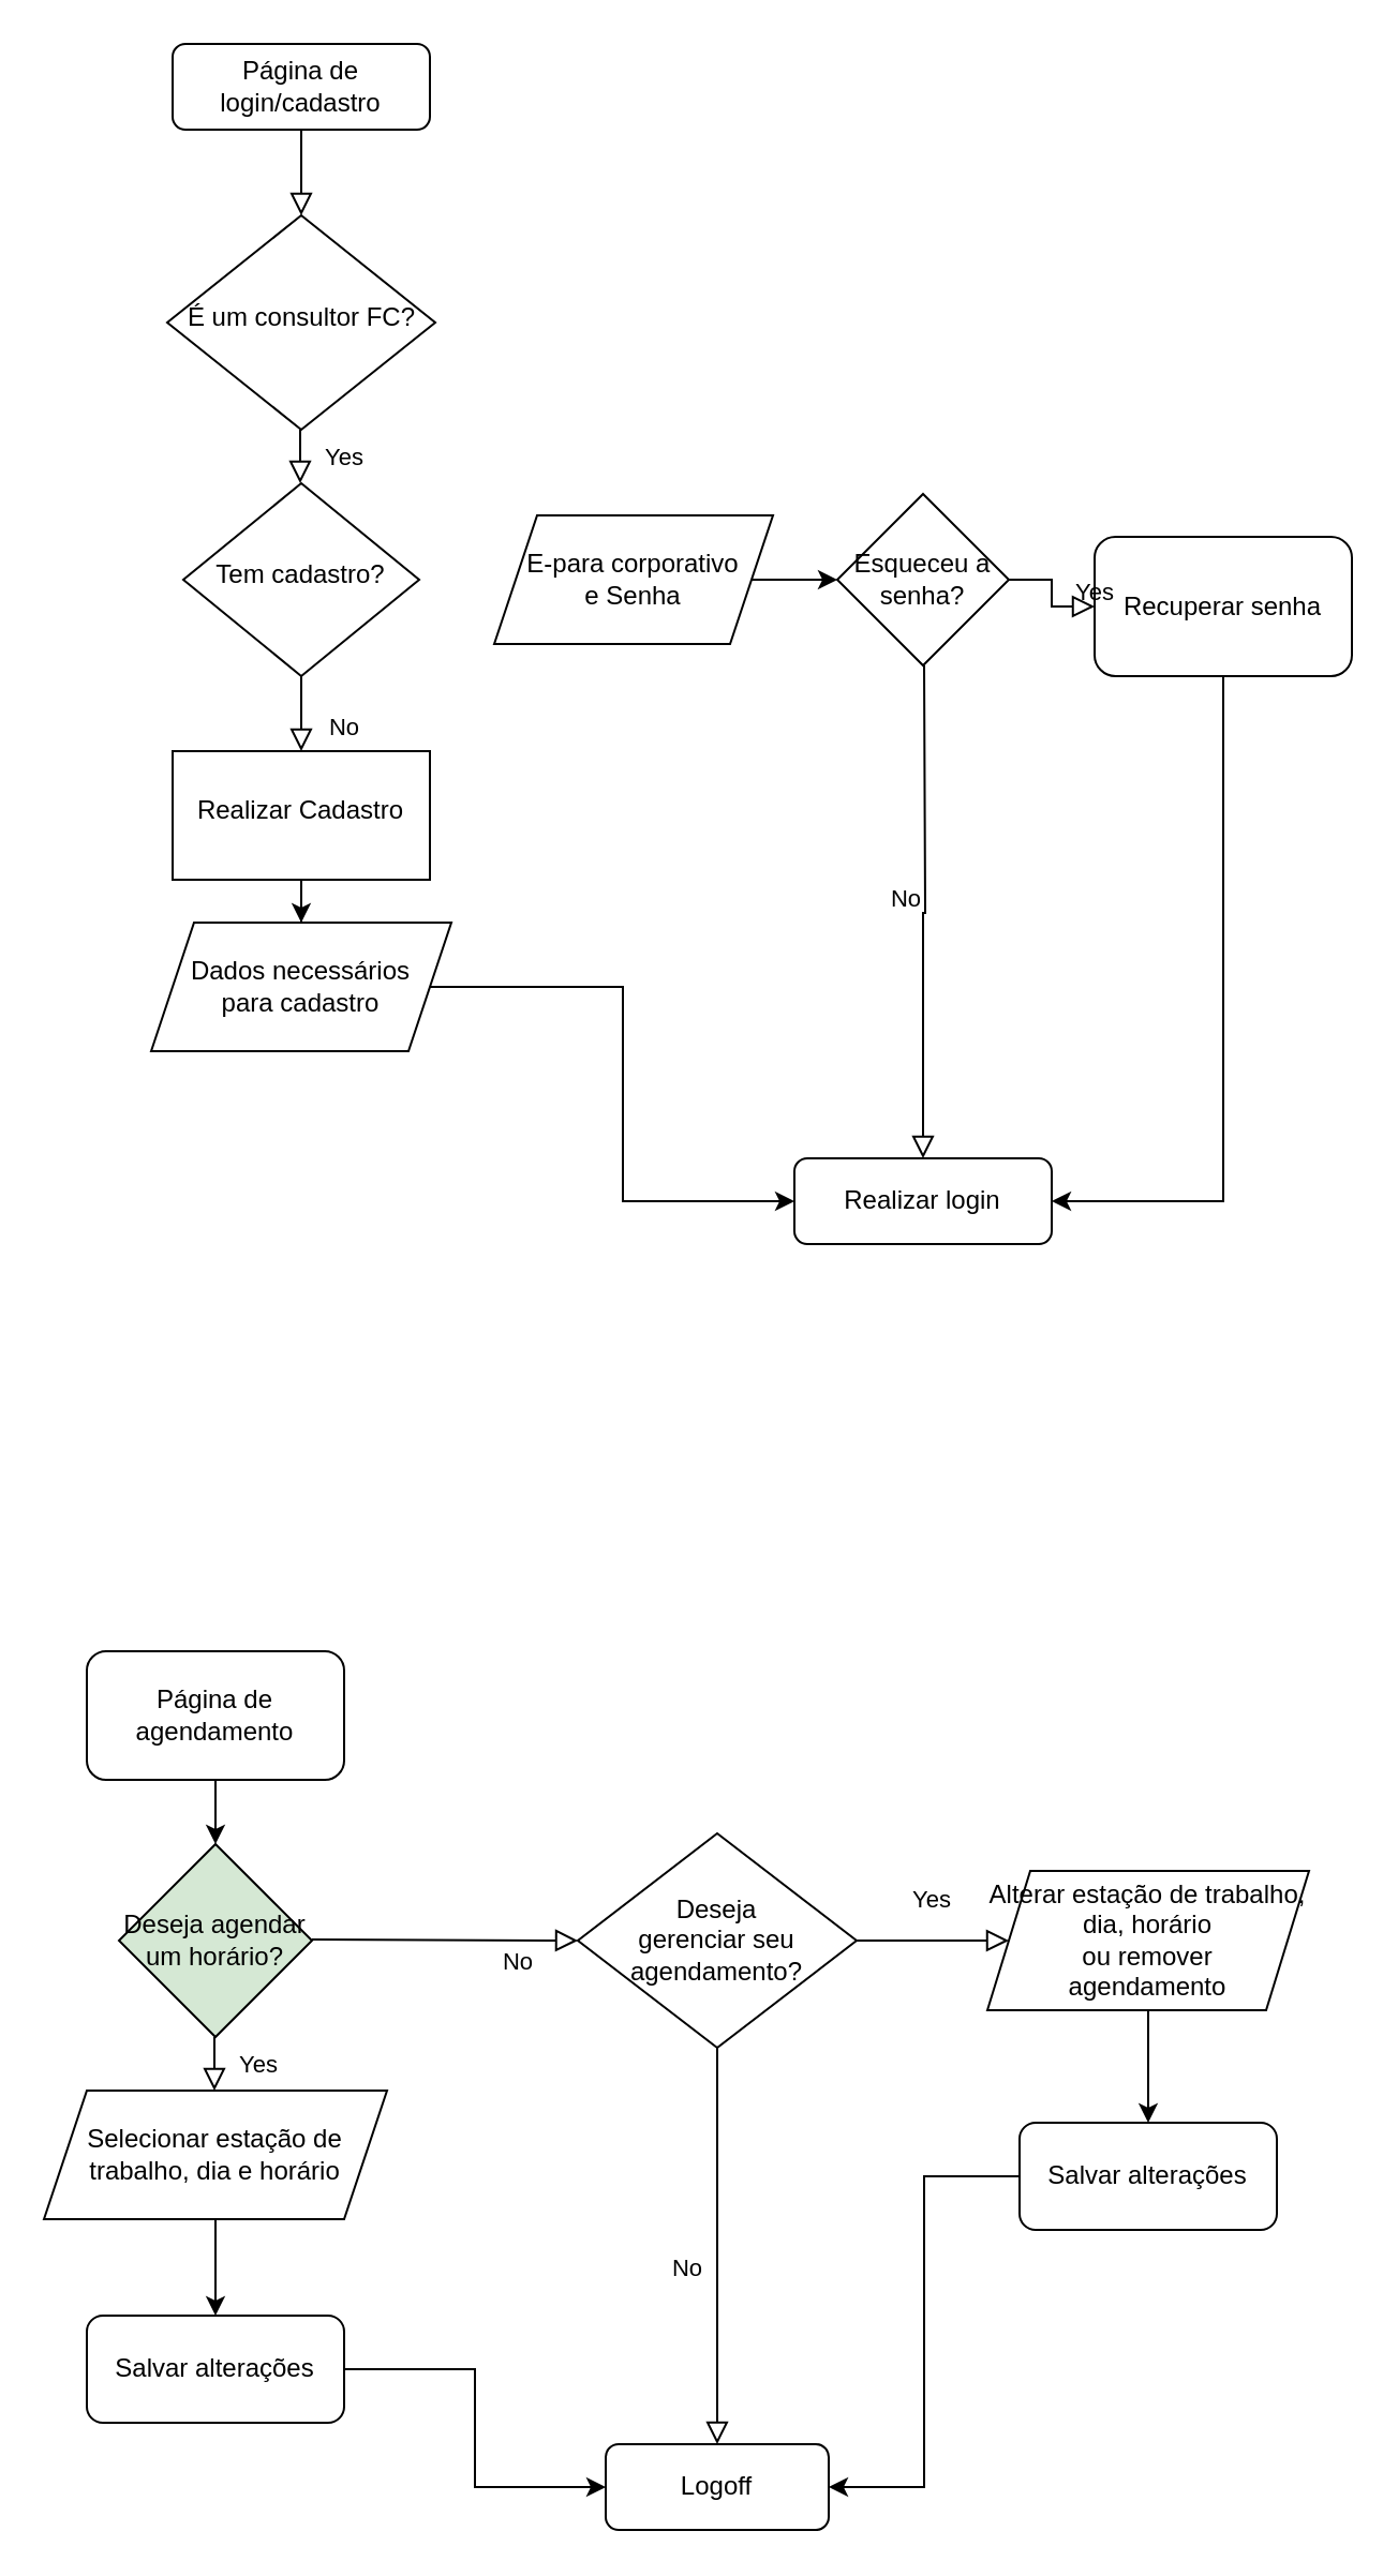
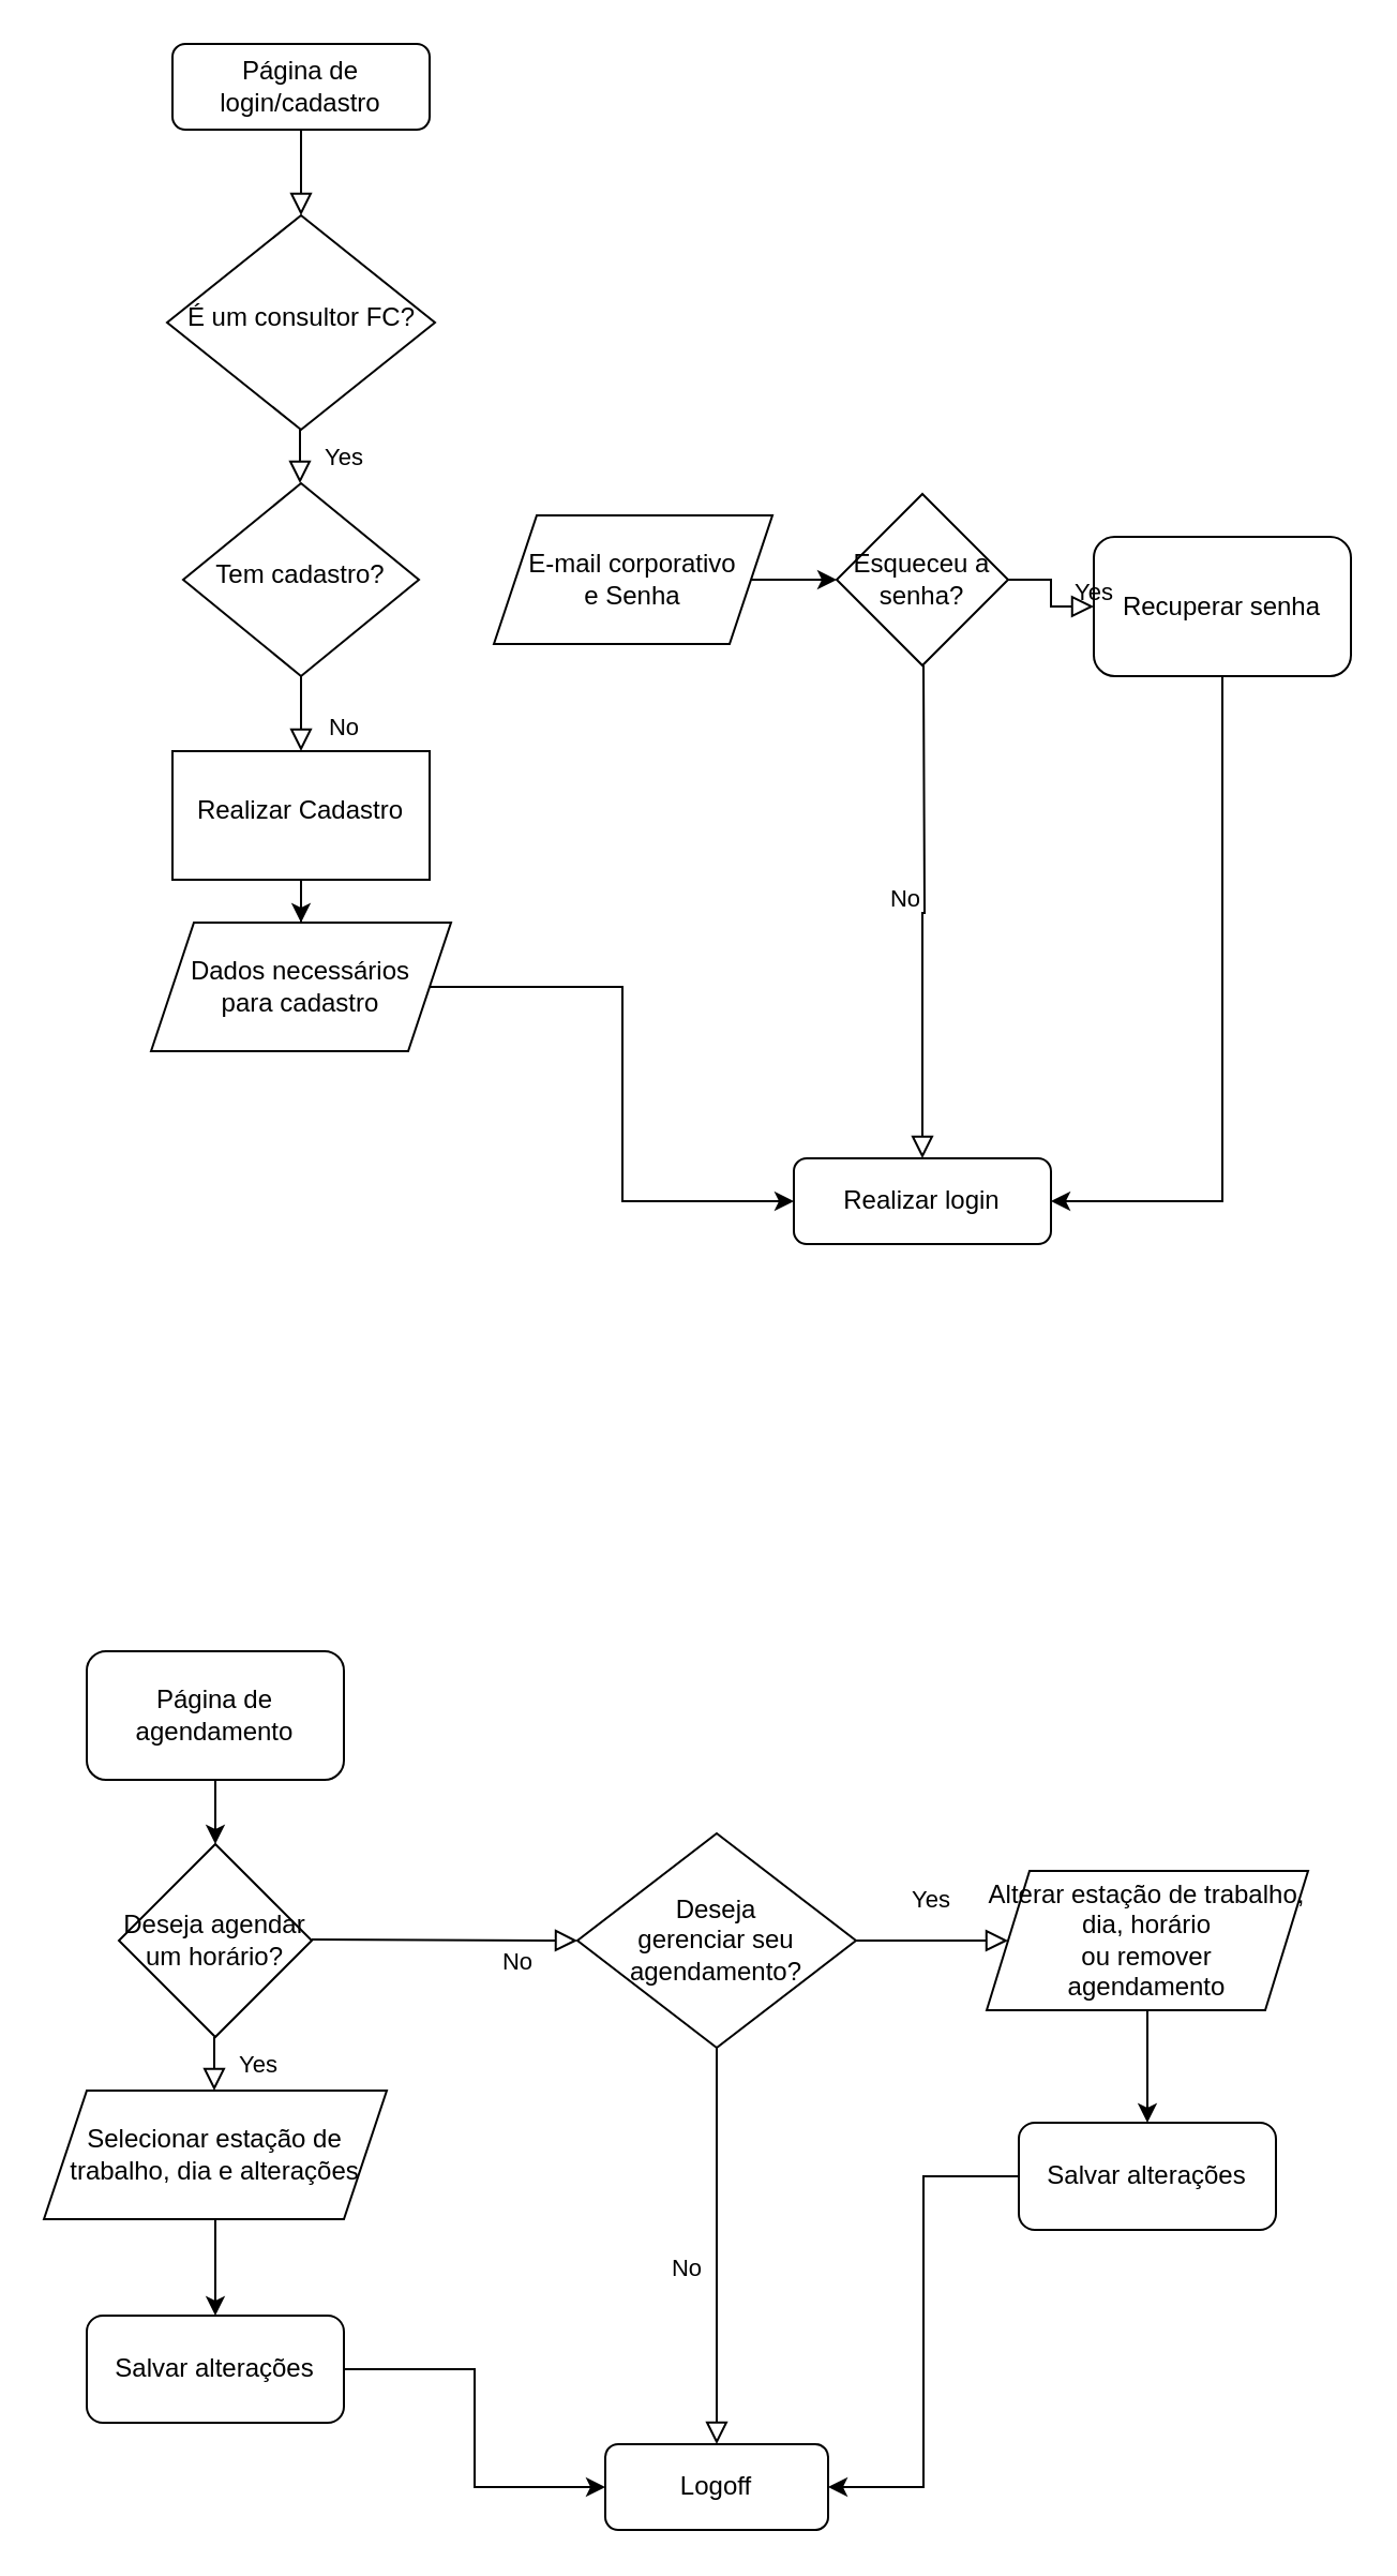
  <mxCell id="0" />
  <mxCell id="1" parent="0" />
  <mxCell id="2" value="" style="rounded=0;html=1;jettySize=auto;orthogonalLoop=1;fontSize=11;endArrow=block;endFill=0;endSize=8;strokeWidth=1;shadow=0;labelBackgroundColor=none;edgeStyle=orthogonalEdgeStyle;" edge="1" parent="1" source="3" target="4"><mxGeometry relative="1" as="geometry" /></mxCell>
  <mxCell id="3" value="Página de login/cadastro" style="rounded=1;whiteSpace=wrap;html=1;fontSize=12;glass=0;strokeWidth=1;shadow=0;" vertex="1" parent="1"><mxGeometry x="80" y="20" width="120" height="40" as="geometry" /></mxCell>
  <mxCell id="4" value="É um consultor FC?" style="rhombus;whiteSpace=wrap;html=1;shadow=0;fontFamily=Helvetica;fontSize=12;align=center;strokeWidth=1;spacing=6;spacingTop=-4;" vertex="1" parent="1"><mxGeometry x="77.5" y="100" width="125" height="100" as="geometry" /></mxCell>
  <mxCell id="5" value="No" style="rounded=0;html=1;jettySize=auto;orthogonalLoop=1;fontSize=11;endArrow=block;endFill=0;endSize=8;strokeWidth=1;shadow=0;labelBackgroundColor=none;edgeStyle=orthogonalEdgeStyle;" edge="1" parent="1" source="6"><mxGeometry x="0.333" y="20" relative="1" as="geometry"><mxPoint as="offset" /><mxPoint x="140" y="350" as="targetPoint" /></mxGeometry></mxCell>
  <mxCell id="6" value="Tem cadastro?" style="rhombus;whiteSpace=wrap;html=1;shadow=0;fontFamily=Helvetica;fontSize=12;align=center;strokeWidth=1;spacing=6;spacingTop=-4;" vertex="1" parent="1"><mxGeometry x="85" y="225" width="110" height="90" as="geometry" /></mxCell>
  <mxCell id="7" value="Realizar login" style="rounded=1;whiteSpace=wrap;html=1;fontSize=12;glass=0;strokeWidth=1;shadow=0;" vertex="1" parent="1"><mxGeometry x="370" y="540" width="120" height="40" as="geometry" /></mxCell>
  <mxCell id="8" value="" style="edgeStyle=orthogonalEdgeStyle;rounded=0;orthogonalLoop=1;jettySize=auto;html=1;" edge="1" parent="1" source="9" target="11"><mxGeometry relative="1" as="geometry" /></mxCell>
  <mxCell id="9" value="Realizar Cadastro" style="whiteSpace=wrap;html=1;shadow=0;strokeWidth=1;spacing=6;spacingTop=-4;" vertex="1" parent="1"><mxGeometry x="80" y="350" width="120" height="60" as="geometry" /></mxCell>
  <mxCell id="10" style="edgeStyle=orthogonalEdgeStyle;rounded=0;orthogonalLoop=1;jettySize=auto;html=1;entryX=0;entryY=0.5;entryDx=0;entryDy=0;" edge="1" parent="1" source="11" target="7"><mxGeometry relative="1" as="geometry" /></mxCell>
  <mxCell id="11" value="&lt;div&gt;Dados necessários &lt;br&gt;&lt;/div&gt;&lt;div&gt;para cadastro&lt;/div&gt;" style="shape=parallelogram;perimeter=parallelogramPerimeter;whiteSpace=wrap;html=1;fixedSize=1;" vertex="1" parent="1"><mxGeometry x="70" y="430" width="140" height="60" as="geometry" /></mxCell>
  <mxCell id="12" value="" style="edgeStyle=orthogonalEdgeStyle;rounded=0;orthogonalLoop=1;jettySize=auto;html=1;" edge="1" parent="1" source="13" target="14"><mxGeometry relative="1" as="geometry" /></mxCell>
- <mxCell id="13" value="&lt;div&gt;E-para corporativo&lt;/div&gt;&lt;div&gt;e Senha&lt;br&gt;&lt;/div&gt;" style="shape=parallelogram;perimeter=parallelogramPerimeter;whiteSpace=wrap;html=1;fixedSize=1;" vertex="1" parent="1"><mxGeometry x="230" y="240" width="130" height="60" as="geometry" /></mxCell>
+ <mxCell id="13" value="&lt;div&gt;E-mail corporativo&lt;/div&gt;&lt;div&gt;e Senha&lt;br&gt;&lt;/div&gt;" style="shape=parallelogram;perimeter=parallelogramPerimeter;whiteSpace=wrap;html=1;fixedSize=1;" vertex="1" parent="1"><mxGeometry x="230" y="240" width="130" height="60" as="geometry" /></mxCell>
  <mxCell id="14" value="Esqueceu a senha?" style="rhombus;whiteSpace=wrap;html=1;" vertex="1" parent="1"><mxGeometry x="390" y="230" width="80" height="80" as="geometry" /></mxCell>
  <mxCell id="15" style="edgeStyle=orthogonalEdgeStyle;rounded=0;orthogonalLoop=1;jettySize=auto;html=1;exitX=0.5;exitY=1;exitDx=0;exitDy=0;entryX=1;entryY=0.5;entryDx=0;entryDy=0;" edge="1" parent="1" source="16" target="7"><mxGeometry relative="1" as="geometry" /></mxCell>
  <mxCell id="16" value="Recuperar senha" style="rounded=1;whiteSpace=wrap;html=1;fontSize=12;glass=0;strokeWidth=1;shadow=0;" vertex="1" parent="1"><mxGeometry x="510" y="250" width="120" height="65" as="geometry" /></mxCell>
  <mxCell id="17" value="No" style="edgeStyle=orthogonalEdgeStyle;rounded=0;html=1;jettySize=auto;orthogonalLoop=1;fontSize=11;endArrow=block;endFill=0;endSize=8;strokeWidth=1;shadow=0;labelBackgroundColor=none;exitX=0.5;exitY=1;exitDx=0;exitDy=0;entryX=0.5;entryY=0;entryDx=0;entryDy=0;" edge="1" parent="1" target="7"><mxGeometry x="-0.067" y="-10" relative="1" as="geometry"><mxPoint x="1" y="1" as="offset" /><mxPoint x="430.5" y="310" as="sourcePoint" /><mxPoint x="429.5" y="340" as="targetPoint" /><Array as="points" /></mxGeometry></mxCell>
  <mxCell id="18" value="Yes" style="rounded=0;html=1;jettySize=auto;orthogonalLoop=1;fontSize=11;endArrow=block;endFill=0;endSize=8;strokeWidth=1;shadow=0;labelBackgroundColor=none;edgeStyle=orthogonalEdgeStyle;exitX=1;exitY=0.5;exitDx=0;exitDy=0;entryX=0;entryY=0.5;entryDx=0;entryDy=0;" edge="1" parent="1" source="14" target="16"><mxGeometry y="20" relative="1" as="geometry"><mxPoint as="offset" /><mxPoint x="490" y="257.5" as="sourcePoint" /><mxPoint x="490" y="282.5" as="targetPoint" /></mxGeometry></mxCell>
  <mxCell id="19" value="Yes" style="rounded=0;html=1;jettySize=auto;orthogonalLoop=1;fontSize=11;endArrow=block;endFill=0;endSize=8;strokeWidth=1;shadow=0;labelBackgroundColor=none;edgeStyle=orthogonalEdgeStyle;" edge="1" parent="1"><mxGeometry y="20" relative="1" as="geometry"><mxPoint as="offset" /><mxPoint x="139.5" y="200" as="sourcePoint" /><mxPoint x="139.5" y="225" as="targetPoint" /></mxGeometry></mxCell>
  <mxCell id="20" value="" style="edgeStyle=orthogonalEdgeStyle;rounded=0;orthogonalLoop=1;jettySize=auto;html=1;" edge="1" parent="1" source="21" target="22"><mxGeometry relative="1" as="geometry" /></mxCell>
  <mxCell id="21" value="Página de agendamento" style="rounded=1;whiteSpace=wrap;html=1;" vertex="1" parent="1"><mxGeometry x="40" y="770" width="120" height="60" as="geometry" /></mxCell>
- <mxCell id="22" value="Deseja agendar um horário?" style="rhombus;whiteSpace=wrap;html=1;fillColor=#d5e8d4;" vertex="1" parent="1"><mxGeometry x="55" y="860" width="90" height="90" as="geometry" /></mxCell>
+ <mxCell id="22" value="Deseja agendar um horário?" style="rhombus;whiteSpace=wrap;html=1;" vertex="1" parent="1"><mxGeometry x="55" y="860" width="90" height="90" as="geometry" /></mxCell>
  <mxCell id="23" value="No" style="edgeStyle=orthogonalEdgeStyle;rounded=0;html=1;jettySize=auto;orthogonalLoop=1;fontSize=11;endArrow=block;endFill=0;endSize=8;strokeWidth=1;shadow=0;labelBackgroundColor=none;entryX=0;entryY=0.5;entryDx=0;entryDy=0;" edge="1" parent="1" target="25"><mxGeometry x="0.529" y="-10" relative="1" as="geometry"><mxPoint x="1" as="offset" /><mxPoint x="145" y="904.5" as="sourcePoint" /><mxPoint x="182.5" y="904.5" as="targetPoint" /></mxGeometry></mxCell>
  <mxCell id="24" value="Yes" style="rounded=0;html=1;jettySize=auto;orthogonalLoop=1;fontSize=11;endArrow=block;endFill=0;endSize=8;strokeWidth=1;shadow=0;labelBackgroundColor=none;edgeStyle=orthogonalEdgeStyle;" edge="1" parent="1"><mxGeometry y="20" relative="1" as="geometry"><mxPoint as="offset" /><mxPoint x="99.5" y="950" as="sourcePoint" /><mxPoint x="99.5" y="975" as="targetPoint" /></mxGeometry></mxCell>
  <mxCell id="25" value="&lt;div&gt;Deseja &lt;br&gt;&lt;/div&gt;&lt;div&gt;gerenciar seu agendamento?&lt;/div&gt;" style="rhombus;whiteSpace=wrap;html=1;" vertex="1" parent="1"><mxGeometry x="269" y="855" width="130" height="100" as="geometry" /></mxCell>
  <mxCell id="26" value="No" style="edgeStyle=orthogonalEdgeStyle;rounded=0;html=1;jettySize=auto;orthogonalLoop=1;fontSize=11;endArrow=block;endFill=0;endSize=8;strokeWidth=1;shadow=0;labelBackgroundColor=none;exitX=0.5;exitY=1;exitDx=0;exitDy=0;entryX=0.5;entryY=0;entryDx=0;entryDy=0;" edge="1" parent="1" source="25" target="28"><mxGeometry x="0.111" y="-14" relative="1" as="geometry"><mxPoint as="offset" /><mxPoint x="334" y="970" as="sourcePoint" /><mxPoint x="334" y="1000" as="targetPoint" /><Array as="points" /></mxGeometry></mxCell>
  <mxCell id="27" value="Yes" style="rounded=0;html=1;jettySize=auto;orthogonalLoop=1;fontSize=11;endArrow=block;endFill=0;endSize=8;strokeWidth=1;shadow=0;labelBackgroundColor=none;edgeStyle=orthogonalEdgeStyle;exitX=1;exitY=0.5;exitDx=0;exitDy=0;" edge="1" parent="1" source="25"><mxGeometry y="20" relative="1" as="geometry"><mxPoint as="offset" /><mxPoint x="450" y="892.5" as="sourcePoint" /><mxPoint x="470" y="905" as="targetPoint" /></mxGeometry></mxCell>
  <mxCell id="28" value="Logoff" style="rounded=1;whiteSpace=wrap;html=1;" vertex="1" parent="1"><mxGeometry x="282" y="1140" width="104" height="40" as="geometry" /></mxCell>
  <mxCell id="29" value="" style="edgeStyle=orthogonalEdgeStyle;rounded=0;orthogonalLoop=1;jettySize=auto;html=1;" edge="1" parent="1" source="30" target="32"><mxGeometry relative="1" as="geometry" /></mxCell>
- <mxCell id="30" value="&lt;div&gt;Selecionar estação de trabalho, dia e horário&lt;/div&gt;" style="shape=parallelogram;perimeter=parallelogramPerimeter;whiteSpace=wrap;html=1;fixedSize=1;" vertex="1" parent="1"><mxGeometry x="20" y="975" width="160" height="60" as="geometry" /></mxCell>
+ <mxCell id="30" value="&lt;div&gt;Selecionar estação de trabalho, dia e alterações&lt;/div&gt;" style="shape=parallelogram;perimeter=parallelogramPerimeter;whiteSpace=wrap;html=1;fixedSize=1;" vertex="1" parent="1"><mxGeometry x="20" y="975" width="160" height="60" as="geometry" /></mxCell>
  <mxCell id="31" style="edgeStyle=orthogonalEdgeStyle;rounded=0;orthogonalLoop=1;jettySize=auto;html=1;entryX=0;entryY=0.5;entryDx=0;entryDy=0;" edge="1" parent="1" source="32" target="28"><mxGeometry relative="1" as="geometry" /></mxCell>
  <mxCell id="32" value="Salvar alterações" style="rounded=1;whiteSpace=wrap;html=1;" vertex="1" parent="1"><mxGeometry x="40" y="1080" width="120" height="50" as="geometry" /></mxCell>
  <mxCell id="33" style="edgeStyle=orthogonalEdgeStyle;rounded=0;orthogonalLoop=1;jettySize=auto;html=1;entryX=0.5;entryY=0;entryDx=0;entryDy=0;" edge="1" parent="1" source="34" target="36"><mxGeometry relative="1" as="geometry" /></mxCell>
  <mxCell id="34" value="&lt;div&gt;Alterar estação de trabalho, dia, horário &lt;br&gt;&lt;/div&gt;&lt;div&gt;ou remover&lt;/div&gt;&lt;div&gt; agendamento&lt;/div&gt;" style="shape=parallelogram;perimeter=parallelogramPerimeter;whiteSpace=wrap;html=1;fixedSize=1;" vertex="1" parent="1"><mxGeometry x="460" y="872.5" width="150" height="65" as="geometry" /></mxCell>
  <mxCell id="35" style="edgeStyle=orthogonalEdgeStyle;rounded=0;orthogonalLoop=1;jettySize=auto;html=1;entryX=1;entryY=0.5;entryDx=0;entryDy=0;" edge="1" parent="1" source="36" target="28"><mxGeometry relative="1" as="geometry" /></mxCell>
  <mxCell id="36" value="Salvar alterações" style="rounded=1;whiteSpace=wrap;html=1;" vertex="1" parent="1"><mxGeometry x="475" y="990" width="120" height="50" as="geometry" /></mxCell>
